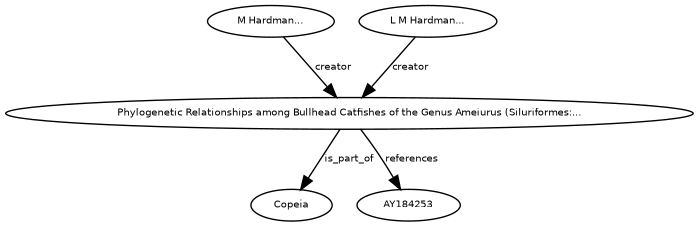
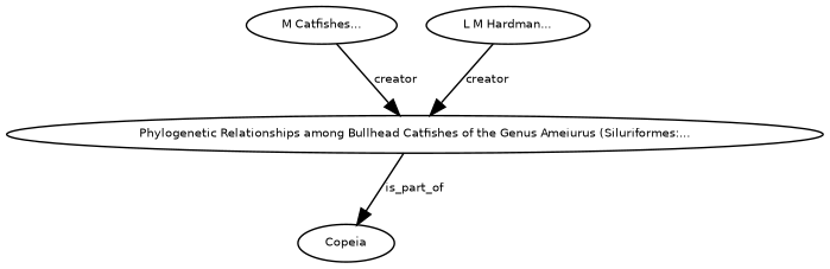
  digraph {
    node [fontname=Helvetica fontsize=7]
    edge [fontname=Helvetica fontsize=7]
    n1 [height=0.27433100247 label="Phylogenetic Relationships among Bullhead Catfishes of the Genus Ameiurus (Siluriformes:..." width=0.27433100247]
    n2 [height=0.27433100247 label=Copeia width=0.27433100247]
-   n3 [height=0.27433100247 label=AY184253 width=0.27433100247]
-   n4 [height=0.27433100247 label="M Hardman..." width=0.27433100247]
+   n4 [height=0.27433100247 label="M Catfishes..." width=0.27433100247]
    n5 [height=0.27433100247 label="L M Hardman..." width=0.27433100247]
    n1 -> n2 [label=is_part_of]
-   n1 -> n3 [label=references]
    n4 -> n1 [label=creator]
    n5 -> n1 [label=creator]
  }
